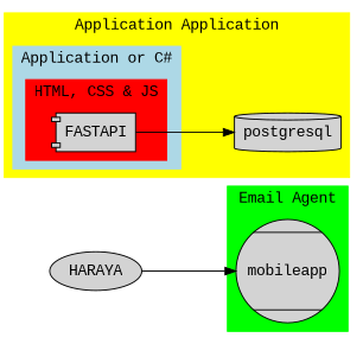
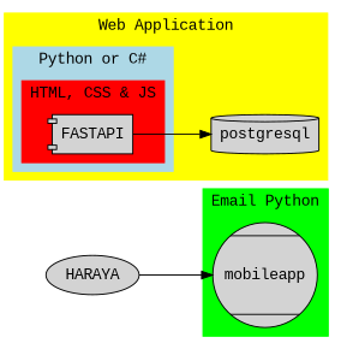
  digraph {
    fontname="Liberation Mono"
    rankdir=LR
    style=filled
    node [fontname="Liberation Mono" style=filled]
    edge [fontname="Liberation Mono"]
    mobileapp [shape=Mcircle width=1]
    FASTAPI [shape=component]
    postgresql [shape=cylinder]
    HARAYA [shape=oval]
    subgraph cluster_1 {
      color=green
-     label="Email Agent"
+     label="Email Python"
      mobileapp
    }
    subgraph cluster_2 {
      color=yellow
-     label="Application Application"
+     label="Web Application"
      postgresql
      subgraph cluster_3 {
        color=lightblue
-       label="Application or C#"
+       label="Python or C#"
        subgraph cluster_4 {
          color=red
          label="HTML, CSS & JS"
          FASTAPI
        }
      }
    }
    FASTAPI -> postgresql
    HARAYA -> mobileapp
  }
